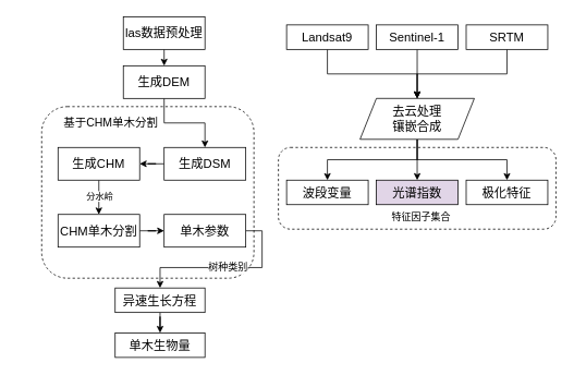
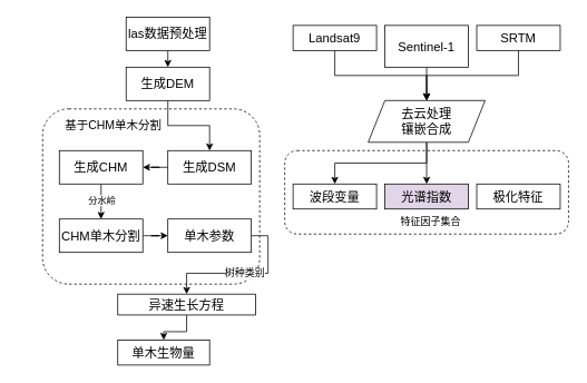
  <mxCell id="0" />
  <mxCell id="1" parent="0" />
  <mxCell id="2" value="" style="rounded=1;whiteSpace=wrap;html=1;glass=0;dashed=1;shadow=0;" vertex="1" parent="1"><mxGeometry x="340" y="180" width="340" height="100" as="geometry" /></mxCell>
  <mxCell id="3" value="" style="rounded=1;whiteSpace=wrap;html=1;glass=0;dashed=1;shadow=0;" vertex="1" parent="1"><mxGeometry x="50" y="130" width="260" height="210" as="geometry" /></mxCell>
  <mxCell id="4" style="edgeStyle=orthogonalEdgeStyle;rounded=0;orthogonalLoop=1;jettySize=auto;html=1;exitX=0.5;exitY=1;exitDx=0;exitDy=0;entryX=0.5;entryY=0;entryDx=0;entryDy=0;" edge="1" parent="1" source="5" target="7"><mxGeometry relative="1" as="geometry" /></mxCell>
  <mxCell id="5" value="&lt;font style=&quot;font-size: 15px;&quot;&gt;las数据预处理&lt;/font&gt;" style="rounded=0;whiteSpace=wrap;html=1;" vertex="1" parent="1"><mxGeometry x="150" y="20" width="100" height="40" as="geometry" /></mxCell>
  <mxCell id="6" style="edgeStyle=orthogonalEdgeStyle;rounded=0;orthogonalLoop=1;jettySize=auto;html=1;exitX=0.5;exitY=1;exitDx=0;exitDy=0;" edge="1" parent="1" source="7" target="9"><mxGeometry relative="1" as="geometry" /></mxCell>
  <mxCell id="7" value="&lt;font style=&quot;font-size: 15px;&quot;&gt;生成DEM&lt;/font&gt;" style="rounded=0;whiteSpace=wrap;html=1;" vertex="1" parent="1"><mxGeometry x="150" y="80" width="100" height="40" as="geometry" /></mxCell>
  <mxCell id="8" style="edgeStyle=orthogonalEdgeStyle;rounded=0;orthogonalLoop=1;jettySize=auto;html=1;" edge="1" parent="1" source="9" target="12"><mxGeometry relative="1" as="geometry" /></mxCell>
  <mxCell id="9" value="&lt;font style=&quot;font-size: 15px;&quot;&gt;生成DSM&lt;br&gt;&lt;/font&gt;" style="rounded=0;whiteSpace=wrap;html=1;" vertex="1" parent="1"><mxGeometry x="200" y="180" width="100" height="40" as="geometry" /></mxCell>
  <mxCell id="10" style="edgeStyle=orthogonalEdgeStyle;rounded=0;orthogonalLoop=1;jettySize=auto;html=1;exitX=0.5;exitY=1;exitDx=0;exitDy=0;" edge="1" parent="1" source="12" target="14"><mxGeometry relative="1" as="geometry" /></mxCell>
  <mxCell id="11" value="分水岭" style="edgeLabel;html=1;align=center;verticalAlign=middle;resizable=0;points=[];" vertex="1" connectable="0" parent="10"><mxGeometry x="-0.107" relative="1" as="geometry"><mxPoint as="offset" /></mxGeometry></mxCell>
  <mxCell id="12" value="&lt;font style=&quot;font-size: 15px;&quot;&gt;生成CHM&lt;br&gt;&lt;/font&gt;" style="rounded=0;whiteSpace=wrap;html=1;" vertex="1" parent="1"><mxGeometry x="70" y="180" width="100" height="40" as="geometry" /></mxCell>
  <mxCell id="13" value="" style="edgeStyle=orthogonalEdgeStyle;rounded=0;orthogonalLoop=1;jettySize=auto;html=1;" edge="1" parent="1" source="14" target="17"><mxGeometry relative="1" as="geometry" /></mxCell>
  <mxCell id="14" value="&lt;font style=&quot;font-size: 15px;&quot;&gt;CHM单木分割&lt;br&gt;&lt;/font&gt;" style="rounded=0;whiteSpace=wrap;html=1;" vertex="1" parent="1"><mxGeometry x="70" y="262" width="100" height="40" as="geometry" /></mxCell>
  <mxCell id="15" style="edgeStyle=orthogonalEdgeStyle;rounded=0;orthogonalLoop=1;jettySize=auto;html=1;exitX=1;exitY=0.5;exitDx=0;exitDy=0;" edge="1" parent="1" source="17" target="20"><mxGeometry relative="1" as="geometry" /></mxCell>
  <mxCell id="16" value="&lt;font style=&quot;font-size: 12px;&quot;&gt;树种类别&lt;/font&gt;" style="edgeLabel;html=1;align=center;verticalAlign=middle;resizable=0;points=[];" vertex="1" connectable="0" parent="15"><mxGeometry y="-1" relative="1" as="geometry"><mxPoint as="offset" /></mxGeometry></mxCell>
  <mxCell id="17" value="&lt;font style=&quot;font-size: 15px;&quot;&gt;单木参数&lt;br&gt;&lt;/font&gt;" style="rounded=0;whiteSpace=wrap;html=1;" vertex="1" parent="1"><mxGeometry x="200" y="262" width="100" height="40" as="geometry" /></mxCell>
  <mxCell id="18" value="&lt;font style=&quot;font-size: 14px;&quot;&gt;基于CHM单木分割&lt;/font&gt;" style="text;html=1;align=center;verticalAlign=middle;whiteSpace=wrap;rounded=0;" vertex="1" parent="1"><mxGeometry x="20" y="130" width="230" height="40" as="geometry" /></mxCell>
  <mxCell id="19" value="" style="edgeStyle=orthogonalEdgeStyle;rounded=0;orthogonalLoop=1;jettySize=auto;html=1;" edge="1" parent="1" source="20" target="21"><mxGeometry relative="1" as="geometry" /></mxCell>
- <mxCell id="20" value="&lt;font style=&quot;font-size: 15px;&quot;&gt;异速生长方程&lt;/font&gt;" style="rounded=0;whiteSpace=wrap;html=1;" vertex="1" parent="1"><mxGeometry x="140" y="352" width="110" height="30" as="geometry" /></mxCell>
+ <mxCell id="20" value="&lt;font style=&quot;font-size: 15px;&quot;&gt;异速生长方程&lt;/font&gt;" style="rounded=0;whiteSpace=wrap;html=1;" vertex="1" parent="1"><mxGeometry x="140" y="352" width="165" height="25" as="geometry" /></mxCell>
  <mxCell id="21" value="&lt;font style=&quot;font-size: 15px;&quot;&gt;单木生物量&lt;/font&gt;" style="rounded=0;whiteSpace=wrap;html=1;" vertex="1" parent="1"><mxGeometry x="140" y="407" width="110" height="30" as="geometry" /></mxCell>
  <mxCell id="22" style="edgeStyle=orthogonalEdgeStyle;rounded=0;orthogonalLoop=1;jettySize=auto;html=1;exitX=0.5;exitY=1;exitDx=0;exitDy=0;" edge="1" parent="1" source="23" target="31"><mxGeometry relative="1" as="geometry" /></mxCell>
  <mxCell id="23" value="&lt;font style=&quot;font-size: 15px;&quot;&gt;Landsat9&lt;/font&gt;" style="rounded=0;whiteSpace=wrap;html=1;" vertex="1" parent="1"><mxGeometry x="350" y="30" width="100" height="30" as="geometry" /></mxCell>
  <mxCell id="24" style="edgeStyle=orthogonalEdgeStyle;rounded=0;orthogonalLoop=1;jettySize=auto;html=1;exitX=0.5;exitY=1;exitDx=0;exitDy=0;entryX=0.5;entryY=0;entryDx=0;entryDy=0;" edge="1" parent="1" source="25" target="31"><mxGeometry relative="1" as="geometry"><mxPoint x="500" y="90" as="targetPoint" /></mxGeometry></mxCell>
- <mxCell id="25" value="&lt;font style=&quot;font-size: 15px;&quot;&gt;Sentinel-1&lt;/font&gt;" style="rounded=0;whiteSpace=wrap;html=1;" vertex="1" parent="1"><mxGeometry x="460" y="30" width="100" height="30" as="geometry" /></mxCell>
+ <mxCell id="25" value="&lt;font style=&quot;font-size: 15px;&quot;&gt;Sentinel-1&lt;/font&gt;" style="rounded=0;whiteSpace=wrap;html=1;" vertex="1" parent="1"><mxGeometry x="460" y="30" width="100" height="50" as="geometry" /></mxCell>
  <mxCell id="26" style="edgeStyle=orthogonalEdgeStyle;rounded=0;orthogonalLoop=1;jettySize=auto;html=1;exitX=0.5;exitY=1;exitDx=0;exitDy=0;entryX=0.5;entryY=0;entryDx=0;entryDy=0;" edge="1" parent="1" source="27" target="31"><mxGeometry relative="1" as="geometry"><mxPoint x="500" y="90" as="targetPoint" /></mxGeometry></mxCell>
  <mxCell id="27" value="&lt;font style=&quot;font-size: 15px;&quot;&gt;SRTM&lt;/font&gt;" style="rounded=0;whiteSpace=wrap;html=1;" vertex="1" parent="1"><mxGeometry x="570" y="30" width="100" height="30" as="geometry" /></mxCell>
  <mxCell id="28" value="" style="edgeStyle=orthogonalEdgeStyle;rounded=0;orthogonalLoop=1;jettySize=auto;html=1;" edge="1" parent="1" source="31" target="34"><mxGeometry relative="1" as="geometry" /></mxCell>
  <mxCell id="29" style="edgeStyle=orthogonalEdgeStyle;rounded=0;orthogonalLoop=1;jettySize=auto;html=1;" edge="1" parent="1" source="31" target="32"><mxGeometry relative="1" as="geometry" /></mxCell>
- <mxCell id="30" style="edgeStyle=orthogonalEdgeStyle;rounded=0;orthogonalLoop=1;jettySize=auto;html=1;exitX=0.5;exitY=1;exitDx=0;exitDy=0;" edge="1" parent="1" source="31" target="33"><mxGeometry relative="1" as="geometry" /></mxCell>
  <mxCell id="31" value="&lt;font style=&quot;font-size: 15px;&quot;&gt;去云处理&lt;br&gt;镶嵌合成&lt;/font&gt;" style="shape=parallelogram;perimeter=parallelogramPerimeter;whiteSpace=wrap;html=1;fixedSize=1;" vertex="1" parent="1"><mxGeometry x="440" y="120" width="140" height="50" as="geometry" /></mxCell>
  <mxCell id="32" value="&lt;span style=&quot;font-size: 15px;&quot;&gt;波段变量&lt;/span&gt;" style="rounded=0;whiteSpace=wrap;html=1;" vertex="1" parent="1"><mxGeometry x="350" y="220" width="100" height="30" as="geometry" /></mxCell>
  <mxCell id="33" value="&lt;font style=&quot;font-size: 15px;&quot;&gt;极化特征&lt;/font&gt;" style="rounded=0;whiteSpace=wrap;html=1;" vertex="1" parent="1"><mxGeometry x="570" y="220" width="100" height="30" as="geometry" /></mxCell>
  <mxCell id="34" value="&lt;span style=&quot;font-size: 15px;&quot;&gt;光谱指数&lt;/span&gt;" style="rounded=0;whiteSpace=wrap;html=1;fillColor=#e1d5e7;" vertex="1" parent="1"><mxGeometry x="460" y="220" width="100" height="30" as="geometry" /></mxCell>
  <mxCell id="35" value="特征因子集合" style="text;html=1;align=center;verticalAlign=middle;whiteSpace=wrap;rounded=0;" vertex="1" parent="1"><mxGeometry x="455" y="250" width="120" height="30" as="geometry" /></mxCell>
